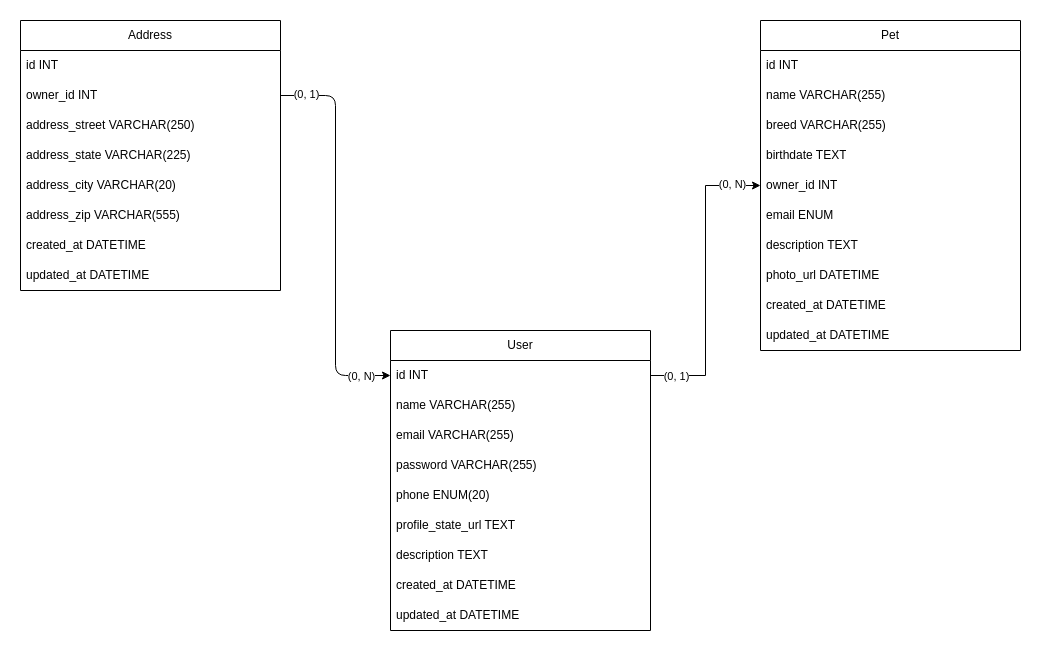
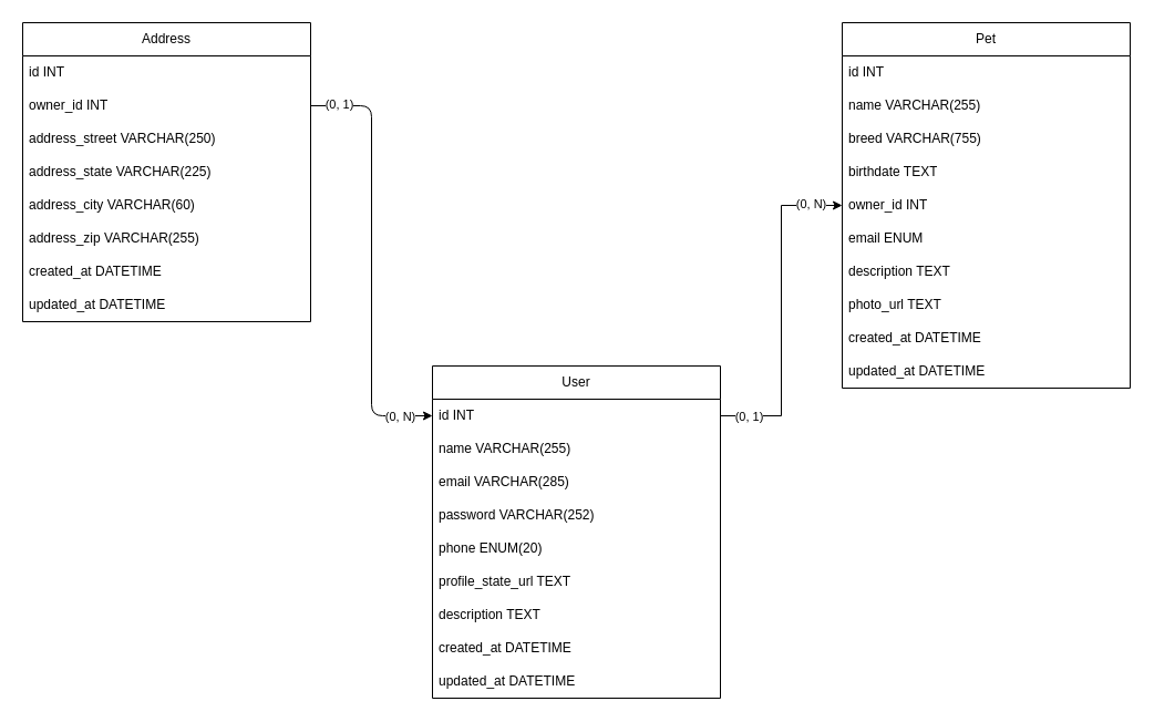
  <mxCell id="0" />
  <mxCell id="1" parent="0" />
  <mxCell id="2" value="User" style="swimlane;fontStyle=0;childLayout=stackLayout;horizontal=1;startSize=30;horizontalStack=0;resizeParent=1;resizeParentMax=0;resizeLast=0;collapsible=1;marginBottom=0;whiteSpace=wrap;html=1;" parent="1" vertex="1"><mxGeometry x="390" y="330" width="260" height="300" as="geometry" /></mxCell>
  <mxCell id="3" value="id INT" style="text;strokeColor=none;fillColor=none;align=left;verticalAlign=middle;spacingLeft=4;spacingRight=4;overflow=hidden;points=[[0,0.5],[1,0.5]];portConstraint=eastwest;rotatable=0;whiteSpace=wrap;html=1;" parent="2" vertex="1"><mxGeometry y="30" width="260" height="30" as="geometry" /></mxCell>
  <mxCell id="4" value="name VARCHAR(255)" style="text;strokeColor=none;fillColor=none;align=left;verticalAlign=middle;spacingLeft=4;spacingRight=4;overflow=hidden;points=[[0,0.5],[1,0.5]];portConstraint=eastwest;rotatable=0;whiteSpace=wrap;html=1;" parent="2" vertex="1"><mxGeometry y="60" width="260" height="30" as="geometry" /></mxCell>
- <mxCell id="5" value="email VARCHAR(255)" style="text;strokeColor=none;fillColor=none;align=left;verticalAlign=middle;spacingLeft=4;spacingRight=4;overflow=hidden;points=[[0,0.5],[1,0.5]];portConstraint=eastwest;rotatable=0;whiteSpace=wrap;html=1;" parent="2" vertex="1"><mxGeometry y="90" width="260" height="30" as="geometry" /></mxCell>
- <mxCell id="6" value="password VARCHAR(255)" style="text;strokeColor=none;fillColor=none;align=left;verticalAlign=middle;spacingLeft=4;spacingRight=4;overflow=hidden;points=[[0,0.5],[1,0.5]];portConstraint=eastwest;rotatable=0;whiteSpace=wrap;html=1;" parent="2" vertex="1"><mxGeometry y="120" width="260" height="30" as="geometry" /></mxCell>
+ <mxCell id="5" value="email VARCHAR(285)" style="text;strokeColor=none;fillColor=none;align=left;verticalAlign=middle;spacingLeft=4;spacingRight=4;overflow=hidden;points=[[0,0.5],[1,0.5]];portConstraint=eastwest;rotatable=0;whiteSpace=wrap;html=1;" parent="2" vertex="1"><mxGeometry y="90" width="260" height="30" as="geometry" /></mxCell>
+ <mxCell id="6" value="password VARCHAR(252)" style="text;strokeColor=none;fillColor=none;align=left;verticalAlign=middle;spacingLeft=4;spacingRight=4;overflow=hidden;points=[[0,0.5],[1,0.5]];portConstraint=eastwest;rotatable=0;whiteSpace=wrap;html=1;" parent="2" vertex="1"><mxGeometry y="120" width="260" height="30" as="geometry" /></mxCell>
  <mxCell id="7" value="phone ENUM(20)" style="text;strokeColor=none;fillColor=none;align=left;verticalAlign=middle;spacingLeft=4;spacingRight=4;overflow=hidden;points=[[0,0.5],[1,0.5]];portConstraint=eastwest;rotatable=0;whiteSpace=wrap;html=1;" parent="2" vertex="1"><mxGeometry y="150" width="260" height="30" as="geometry" /></mxCell>
  <mxCell id="8" value="profile_state_url TEXT" style="text;strokeColor=none;fillColor=none;align=left;verticalAlign=middle;spacingLeft=4;spacingRight=4;overflow=hidden;points=[[0,0.5],[1,0.5]];portConstraint=eastwest;rotatable=0;whiteSpace=wrap;html=1;" parent="2" vertex="1"><mxGeometry y="180" width="260" height="30" as="geometry" /></mxCell>
  <mxCell id="9" value="description TEXT" style="text;strokeColor=none;fillColor=none;align=left;verticalAlign=middle;spacingLeft=4;spacingRight=4;overflow=hidden;points=[[0,0.5],[1,0.5]];portConstraint=eastwest;rotatable=0;whiteSpace=wrap;html=1;" parent="2" vertex="1"><mxGeometry y="210" width="260" height="30" as="geometry" /></mxCell>
  <mxCell id="10" value="created_at DATETIME" style="text;strokeColor=none;fillColor=none;align=left;verticalAlign=middle;spacingLeft=4;spacingRight=4;overflow=hidden;points=[[0,0.5],[1,0.5]];portConstraint=eastwest;rotatable=0;whiteSpace=wrap;html=1;" parent="2" vertex="1"><mxGeometry y="240" width="260" height="30" as="geometry" /></mxCell>
  <mxCell id="11" value="updated_at DATETIME" style="text;strokeColor=none;fillColor=none;align=left;verticalAlign=middle;spacingLeft=4;spacingRight=4;overflow=hidden;points=[[0,0.5],[1,0.5]];portConstraint=eastwest;rotatable=0;whiteSpace=wrap;html=1;" parent="2" vertex="1"><mxGeometry y="270" width="260" height="30" as="geometry" /></mxCell>
  <mxCell id="12" value="Pet" style="swimlane;fontStyle=0;childLayout=stackLayout;horizontal=1;startSize=30;horizontalStack=0;resizeParent=1;resizeParentMax=0;resizeLast=0;collapsible=1;marginBottom=0;whiteSpace=wrap;html=1;" parent="1" vertex="1"><mxGeometry x="760" y="20" width="260" height="330" as="geometry" /></mxCell>
  <mxCell id="13" value="id INT" style="text;strokeColor=none;fillColor=none;align=left;verticalAlign=middle;spacingLeft=4;spacingRight=4;overflow=hidden;points=[[0,0.5],[1,0.5]];portConstraint=eastwest;rotatable=0;whiteSpace=wrap;html=1;" parent="12" vertex="1"><mxGeometry y="30" width="260" height="30" as="geometry" /></mxCell>
  <mxCell id="14" value="name VARCHAR(255)" style="text;strokeColor=none;fillColor=none;align=left;verticalAlign=middle;spacingLeft=4;spacingRight=4;overflow=hidden;points=[[0,0.5],[1,0.5]];portConstraint=eastwest;rotatable=0;whiteSpace=wrap;html=1;" parent="12" vertex="1"><mxGeometry y="60" width="260" height="30" as="geometry" /></mxCell>
- <mxCell id="15" value="breed VARCHAR(255)" style="text;strokeColor=none;fillColor=none;align=left;verticalAlign=middle;spacingLeft=4;spacingRight=4;overflow=hidden;points=[[0,0.5],[1,0.5]];portConstraint=eastwest;rotatable=0;whiteSpace=wrap;html=1;" parent="12" vertex="1"><mxGeometry y="90" width="260" height="30" as="geometry" /></mxCell>
+ <mxCell id="15" value="breed VARCHAR(755)" style="text;strokeColor=none;fillColor=none;align=left;verticalAlign=middle;spacingLeft=4;spacingRight=4;overflow=hidden;points=[[0,0.5],[1,0.5]];portConstraint=eastwest;rotatable=0;whiteSpace=wrap;html=1;" parent="12" vertex="1"><mxGeometry y="90" width="260" height="30" as="geometry" /></mxCell>
  <mxCell id="16" value="birthdate TEXT" style="text;strokeColor=none;fillColor=none;align=left;verticalAlign=middle;spacingLeft=4;spacingRight=4;overflow=hidden;points=[[0,0.5],[1,0.5]];portConstraint=eastwest;rotatable=0;whiteSpace=wrap;html=1;" parent="12" vertex="1"><mxGeometry y="120" width="260" height="30" as="geometry" /></mxCell>
  <mxCell id="17" value="owner_id INT" style="text;strokeColor=none;fillColor=none;align=left;verticalAlign=middle;spacingLeft=4;spacingRight=4;overflow=hidden;points=[[0,0.5],[1,0.5]];portConstraint=eastwest;rotatable=0;whiteSpace=wrap;html=1;" parent="12" vertex="1"><mxGeometry y="150" width="260" height="30" as="geometry" /></mxCell>
  <mxCell id="18" value="email ENUM" style="text;strokeColor=none;fillColor=none;align=left;verticalAlign=middle;spacingLeft=4;spacingRight=4;overflow=hidden;points=[[0,0.5],[1,0.5]];portConstraint=eastwest;rotatable=0;whiteSpace=wrap;html=1;" vertex="1" parent="12"><mxGeometry y="180" width="260" height="30" as="geometry" /></mxCell>
  <mxCell id="19" value="description TEXT" style="text;strokeColor=none;fillColor=none;align=left;verticalAlign=middle;spacingLeft=4;spacingRight=4;overflow=hidden;points=[[0,0.5],[1,0.5]];portConstraint=eastwest;rotatable=0;whiteSpace=wrap;html=1;" parent="12" vertex="1"><mxGeometry y="210" width="260" height="30" as="geometry" /></mxCell>
- <mxCell id="20" value="photo_url DATETIME" style="text;strokeColor=none;fillColor=none;align=left;verticalAlign=middle;spacingLeft=4;spacingRight=4;overflow=hidden;points=[[0,0.5],[1,0.5]];portConstraint=eastwest;rotatable=0;whiteSpace=wrap;html=1;" parent="12" vertex="1"><mxGeometry y="240" width="260" height="30" as="geometry" /></mxCell>
+ <mxCell id="20" value="photo_url TEXT" style="text;strokeColor=none;fillColor=none;align=left;verticalAlign=middle;spacingLeft=4;spacingRight=4;overflow=hidden;points=[[0,0.5],[1,0.5]];portConstraint=eastwest;rotatable=0;whiteSpace=wrap;html=1;" parent="12" vertex="1"><mxGeometry y="240" width="260" height="30" as="geometry" /></mxCell>
  <mxCell id="21" value="created_at DATETIME" style="text;strokeColor=none;fillColor=none;align=left;verticalAlign=middle;spacingLeft=4;spacingRight=4;overflow=hidden;points=[[0,0.5],[1,0.5]];portConstraint=eastwest;rotatable=0;whiteSpace=wrap;html=1;" parent="12" vertex="1"><mxGeometry y="270" width="260" height="30" as="geometry" /></mxCell>
  <mxCell id="22" value="updated_at DATETIME" style="text;strokeColor=none;fillColor=none;align=left;verticalAlign=middle;spacingLeft=4;spacingRight=4;overflow=hidden;points=[[0,0.5],[1,0.5]];portConstraint=eastwest;rotatable=0;whiteSpace=wrap;html=1;" parent="12" vertex="1"><mxGeometry y="300" width="260" height="30" as="geometry" /></mxCell>
  <mxCell id="23" value="Address" style="swimlane;fontStyle=0;childLayout=stackLayout;horizontal=1;startSize=30;horizontalStack=0;resizeParent=1;resizeParentMax=0;resizeLast=0;collapsible=1;marginBottom=0;whiteSpace=wrap;html=1;" parent="1" vertex="1"><mxGeometry x="20" y="20" width="260" height="270" as="geometry" /></mxCell>
  <mxCell id="24" value="id INT" style="text;strokeColor=none;fillColor=none;align=left;verticalAlign=middle;spacingLeft=4;spacingRight=4;overflow=hidden;points=[[0,0.5],[1,0.5]];portConstraint=eastwest;rotatable=0;whiteSpace=wrap;html=1;" parent="23" vertex="1"><mxGeometry y="30" width="260" height="30" as="geometry" /></mxCell>
  <mxCell id="25" value="owner_id INT" style="text;strokeColor=none;fillColor=none;align=left;verticalAlign=middle;spacingLeft=4;spacingRight=4;overflow=hidden;points=[[0,0.5],[1,0.5]];portConstraint=eastwest;rotatable=0;whiteSpace=wrap;html=1;" parent="23" vertex="1"><mxGeometry y="60" width="260" height="30" as="geometry" /></mxCell>
  <mxCell id="26" value="address_street VARCHAR(250)" style="text;strokeColor=none;fillColor=none;align=left;verticalAlign=middle;spacingLeft=4;spacingRight=4;overflow=hidden;points=[[0,0.5],[1,0.5]];portConstraint=eastwest;rotatable=0;whiteSpace=wrap;html=1;" parent="23" vertex="1"><mxGeometry y="90" width="260" height="30" as="geometry" /></mxCell>
  <mxCell id="27" value="address_state VARCHAR(225)" style="text;strokeColor=none;fillColor=none;align=left;verticalAlign=middle;spacingLeft=4;spacingRight=4;overflow=hidden;points=[[0,0.5],[1,0.5]];portConstraint=eastwest;rotatable=0;whiteSpace=wrap;html=1;" parent="23" vertex="1"><mxGeometry y="120" width="260" height="30" as="geometry" /></mxCell>
- <mxCell id="28" value="address_city VARCHAR(20)" style="text;strokeColor=none;fillColor=none;align=left;verticalAlign=middle;spacingLeft=4;spacingRight=4;overflow=hidden;points=[[0,0.5],[1,0.5]];portConstraint=eastwest;rotatable=0;whiteSpace=wrap;html=1;" parent="23" vertex="1"><mxGeometry y="150" width="260" height="30" as="geometry" /></mxCell>
- <mxCell id="29" value="address_zip VARCHAR(555)" style="text;strokeColor=none;fillColor=none;align=left;verticalAlign=middle;spacingLeft=4;spacingRight=4;overflow=hidden;points=[[0,0.5],[1,0.5]];portConstraint=eastwest;rotatable=0;whiteSpace=wrap;html=1;" parent="23" vertex="1"><mxGeometry y="180" width="260" height="30" as="geometry" /></mxCell>
+ <mxCell id="28" value="address_city VARCHAR(60)" style="text;strokeColor=none;fillColor=none;align=left;verticalAlign=middle;spacingLeft=4;spacingRight=4;overflow=hidden;points=[[0,0.5],[1,0.5]];portConstraint=eastwest;rotatable=0;whiteSpace=wrap;html=1;" parent="23" vertex="1"><mxGeometry y="150" width="260" height="30" as="geometry" /></mxCell>
+ <mxCell id="29" value="address_zip VARCHAR(255)" style="text;strokeColor=none;fillColor=none;align=left;verticalAlign=middle;spacingLeft=4;spacingRight=4;overflow=hidden;points=[[0,0.5],[1,0.5]];portConstraint=eastwest;rotatable=0;whiteSpace=wrap;html=1;" parent="23" vertex="1"><mxGeometry y="180" width="260" height="30" as="geometry" /></mxCell>
  <mxCell id="30" value="created_at DATETIME" style="text;strokeColor=none;fillColor=none;align=left;verticalAlign=middle;spacingLeft=4;spacingRight=4;overflow=hidden;points=[[0,0.5],[1,0.5]];portConstraint=eastwest;rotatable=0;whiteSpace=wrap;html=1;" parent="23" vertex="1"><mxGeometry y="210" width="260" height="30" as="geometry" /></mxCell>
  <mxCell id="31" value="updated_at DATETIME" style="text;strokeColor=none;fillColor=none;align=left;verticalAlign=middle;spacingLeft=4;spacingRight=4;overflow=hidden;points=[[0,0.5],[1,0.5]];portConstraint=eastwest;rotatable=0;whiteSpace=wrap;html=1;" parent="23" vertex="1"><mxGeometry y="240" width="260" height="30" as="geometry" /></mxCell>
  <mxCell id="32" style="edgeStyle=orthogonalEdgeStyle;rounded=0;orthogonalLoop=1;jettySize=auto;html=1;" parent="1" source="3" target="17" edge="1"><mxGeometry relative="1" as="geometry" /></mxCell>
  <mxCell id="33" value="(0, 1)" style="edgeLabel;html=1;align=center;verticalAlign=middle;resizable=0;points=[];" parent="32" connectable="0" vertex="1"><mxGeometry x="-0.834" relative="1" as="geometry"><mxPoint as="offset" /></mxGeometry></mxCell>
  <mxCell id="34" value="(0, N)" style="edgeLabel;html=1;align=center;verticalAlign=middle;resizable=0;points=[];" parent="32" connectable="0" vertex="1"><mxGeometry x="0.808" y="2" relative="1" as="geometry"><mxPoint as="offset" /></mxGeometry></mxCell>
  <mxCell id="35" style="edgeStyle=orthogonalEdgeStyle;html=1;elbow=vertical;" edge="1" parent="1" source="25" target="3"><mxGeometry relative="1" as="geometry" /></mxCell>
  <mxCell id="36" value="(0, 1)" style="edgeLabel;html=1;align=center;verticalAlign=middle;resizable=0;points=[];" vertex="1" connectable="0" parent="35"><mxGeometry x="-0.87" y="2" relative="1" as="geometry"><mxPoint as="offset" /></mxGeometry></mxCell>
  <mxCell id="37" value="(0, N)" style="edgeLabel;html=1;align=center;verticalAlign=middle;resizable=0;points=[];" vertex="1" connectable="0" parent="35"><mxGeometry x="0.848" relative="1" as="geometry"><mxPoint as="offset" /></mxGeometry></mxCell>
